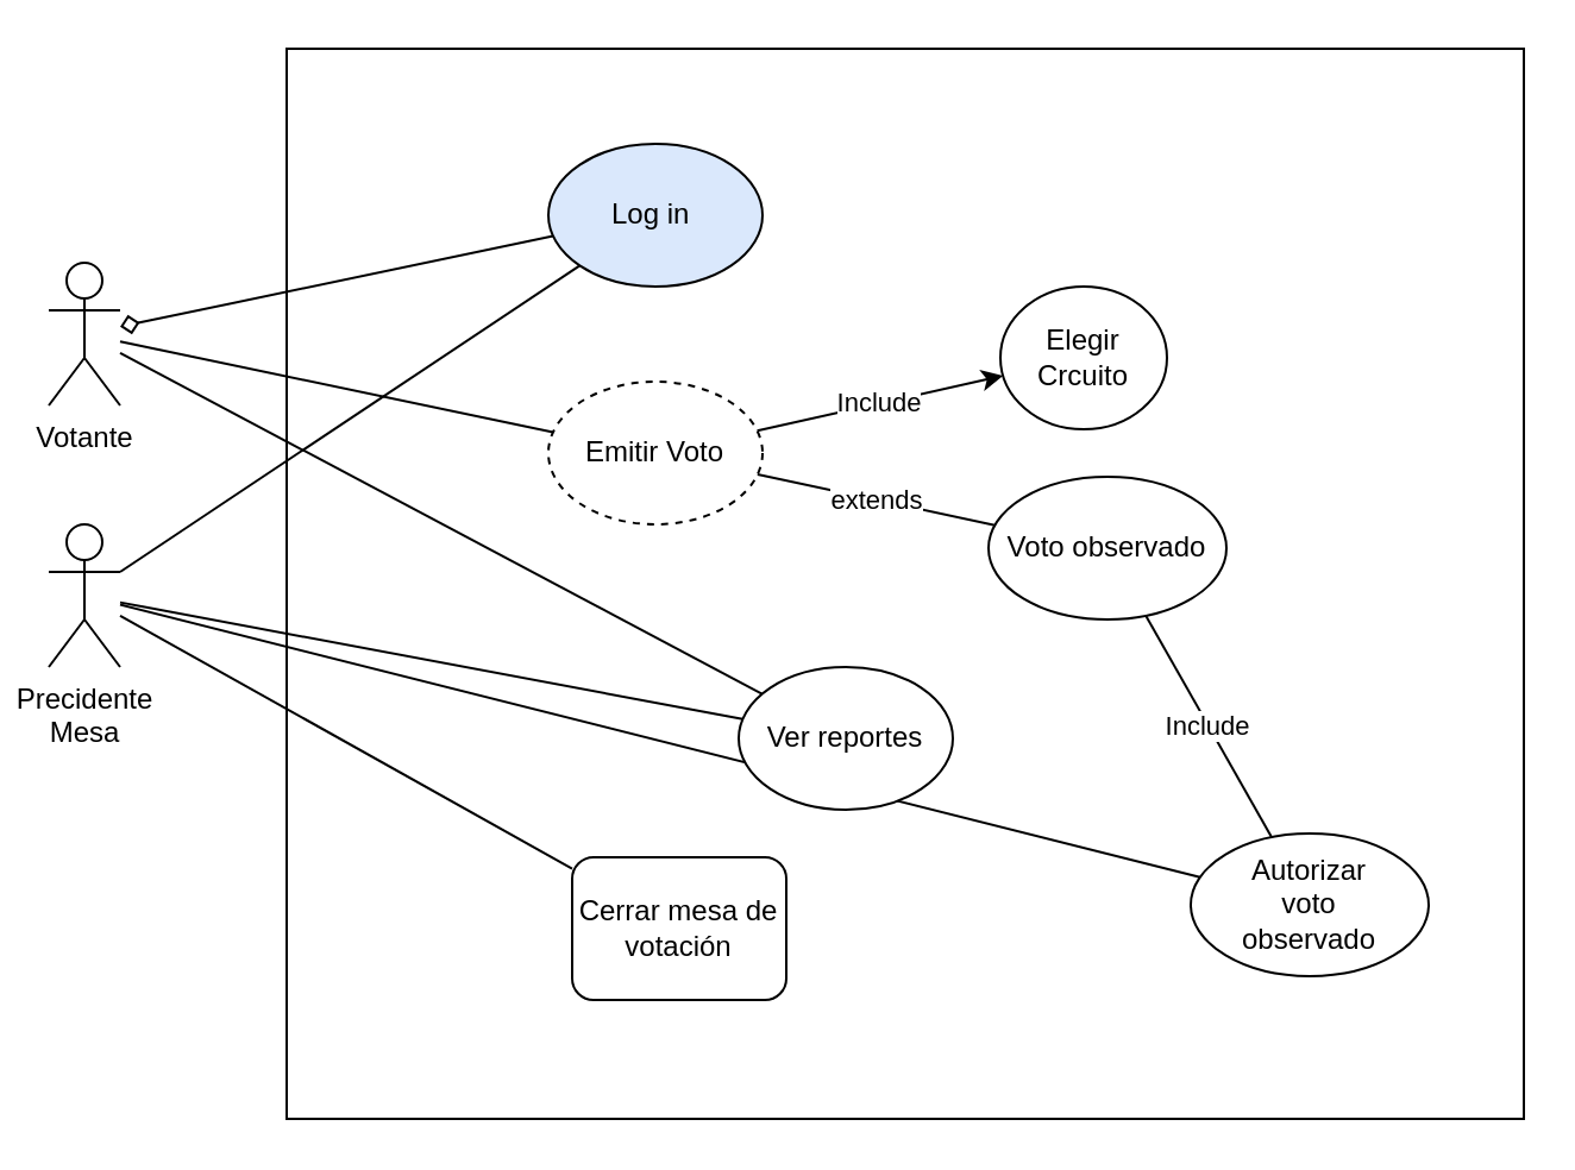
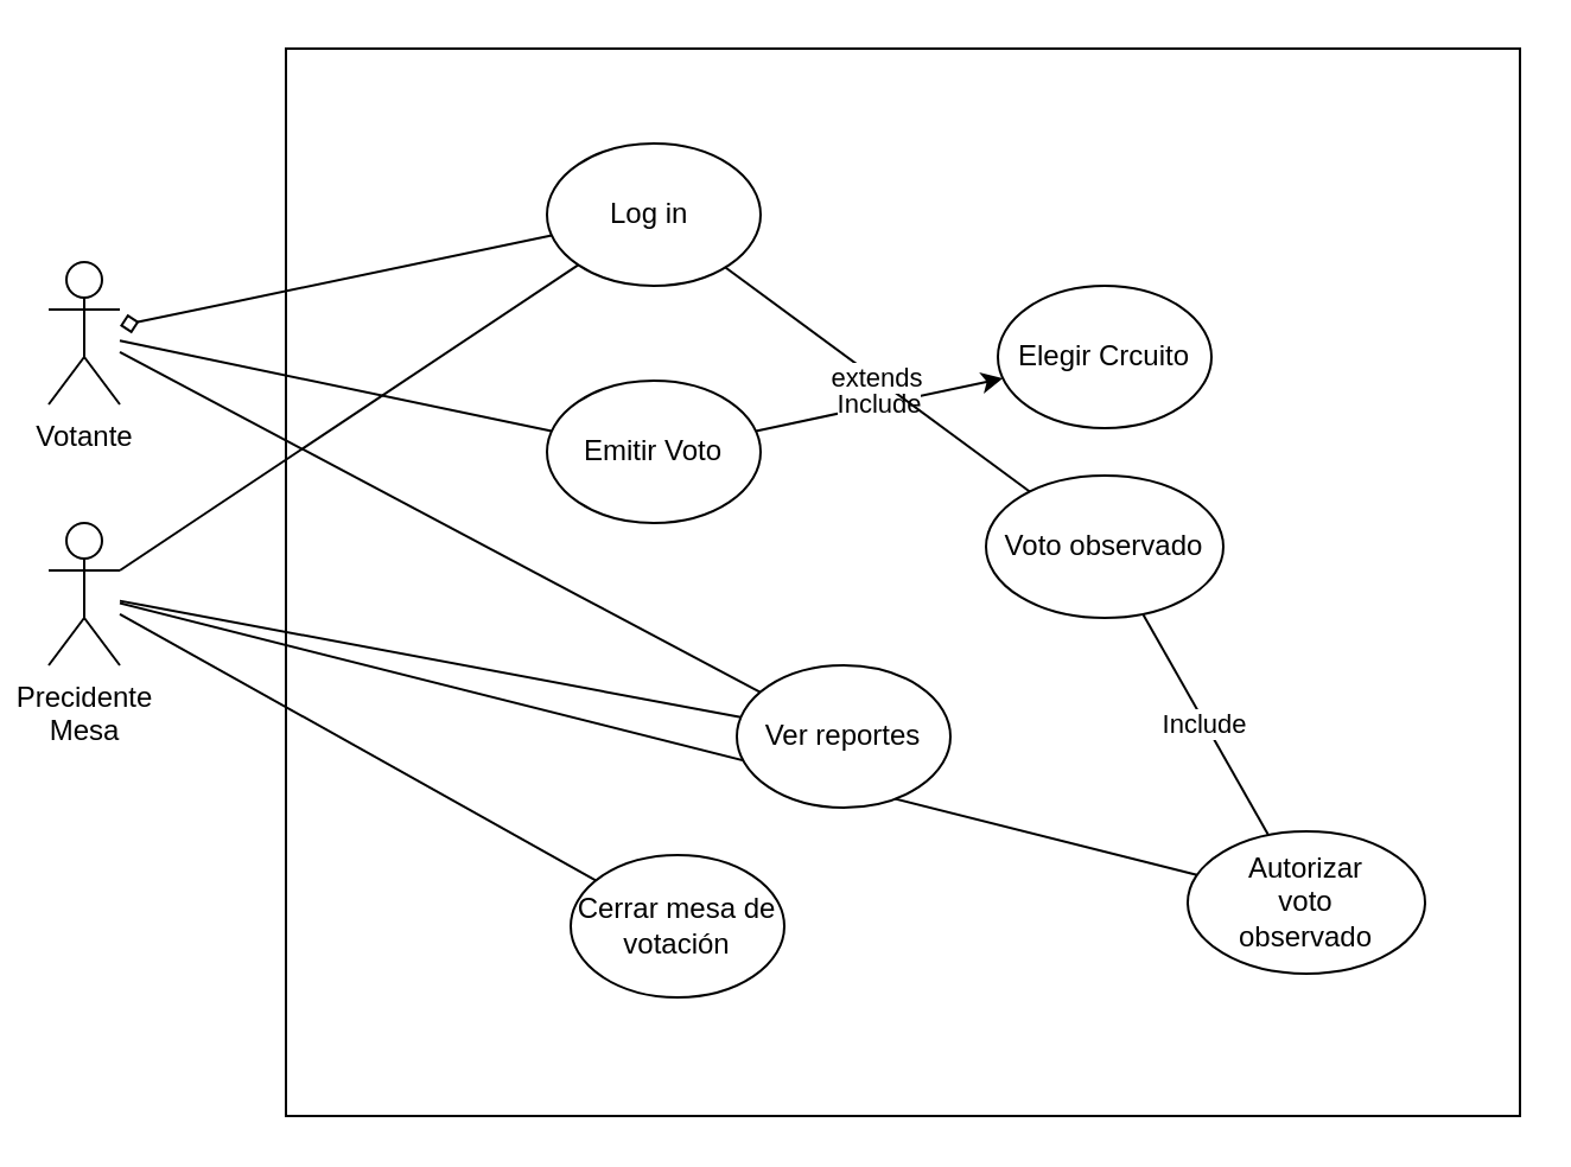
  <mxCell id="0" />
  <mxCell id="1" parent="0" />
  <mxCell id="2" value="" style="rounded=0;whiteSpace=wrap;html=1;fillColor=none;" vertex="1" parent="1"><mxGeometry x="120" y="20" width="520" height="450" as="geometry" /></mxCell>
  <mxCell id="3" style="edgeStyle=none;shape=connector;rounded=0;orthogonalLoop=1;jettySize=auto;html=1;strokeColor=default;align=center;verticalAlign=middle;fontFamily=Helvetica;fontSize=11;fontColor=default;labelBackgroundColor=default;startFill=0;endArrow=none;" edge="1" parent="1" source="4" target="21"><mxGeometry relative="1" as="geometry" /></mxCell>
  <mxCell id="4" value="Votante" style="shape=umlActor;verticalLabelPosition=bottom;verticalAlign=top;html=1;outlineConnect=0;" vertex="1" parent="1"><mxGeometry x="20" y="110" width="30" height="60" as="geometry" /></mxCell>
  <mxCell id="5" style="edgeStyle=none;html=1;endArrow=none;endFill=0;" edge="1" parent="1" source="9" target="14"><mxGeometry relative="1" as="geometry" /></mxCell>
  <mxCell id="6" style="edgeStyle=none;shape=connector;rounded=0;orthogonalLoop=1;jettySize=auto;html=1;strokeColor=default;align=center;verticalAlign=middle;fontFamily=Helvetica;fontSize=11;fontColor=default;labelBackgroundColor=default;startFill=0;endArrow=none;" edge="1" parent="1" source="9" target="19"><mxGeometry relative="1" as="geometry" /></mxCell>
  <mxCell id="7" style="edgeStyle=none;shape=connector;rounded=0;orthogonalLoop=1;jettySize=auto;html=1;strokeColor=default;align=center;verticalAlign=middle;fontFamily=Helvetica;fontSize=11;fontColor=default;labelBackgroundColor=default;startFill=0;endArrow=none;" edge="1" parent="1" source="9" target="20"><mxGeometry relative="1" as="geometry" /></mxCell>
  <mxCell id="8" style="edgeStyle=none;shape=connector;rounded=0;orthogonalLoop=1;jettySize=auto;html=1;strokeColor=default;align=center;verticalAlign=middle;fontFamily=Helvetica;fontSize=11;fontColor=default;labelBackgroundColor=default;startFill=0;endArrow=none;" edge="1" parent="1" source="9" target="21"><mxGeometry relative="1" as="geometry" /></mxCell>
  <mxCell id="9" value="Precidente&lt;div&gt;Mesa&lt;/div&gt;" style="shape=umlActor;verticalLabelPosition=bottom;verticalAlign=top;html=1;outlineConnect=0;" vertex="1" parent="1"><mxGeometry x="20" y="220" width="30" height="60" as="geometry" /></mxCell>
  <mxCell id="10" value="Include" style="edgeStyle=none;html=1;" edge="1" parent="1" source="12" target="15"><mxGeometry relative="1" as="geometry" /></mxCell>
  <mxCell id="11" style="edgeStyle=none;html=1;endArrow=none;endFill=0;" edge="1" parent="1" source="12" target="4"><mxGeometry relative="1" as="geometry" /></mxCell>
- <mxCell id="12" value="Emitir Voto" style="ellipse;whiteSpace=wrap;html=1;dashed=1;" vertex="1" parent="1"><mxGeometry x="230" y="160" width="90" height="60" as="geometry" /></mxCell>
+ <mxCell id="12" value="Emitir Voto" style="ellipse;whiteSpace=wrap;html=1;" vertex="1" parent="1"><mxGeometry x="230" y="160" width="90" height="60" as="geometry" /></mxCell>
  <mxCell id="13" style="edgeStyle=none;html=1;endArrow=diamond;endFill=0;" edge="1" parent="1" source="14" target="4"><mxGeometry relative="1" as="geometry" /></mxCell>
- <mxCell id="14" value="Log in&amp;nbsp;" style="ellipse;whiteSpace=wrap;html=1;fillColor=#dae8fc;" vertex="1" parent="1"><mxGeometry x="230" y="60" width="90" height="60" as="geometry" /></mxCell>
- <mxCell id="15" value="Elegir Crcuito" style="ellipse;whiteSpace=wrap;html=1;" vertex="1" parent="1"><mxGeometry x="420" y="120" width="70" height="60" as="geometry" /></mxCell>
- <mxCell id="16" value="extends" style="rounded=0;orthogonalLoop=1;jettySize=auto;html=1;endArrow=none;startFill=0;" edge="1" parent="1" source="17" target="12"><mxGeometry x="0.0" relative="1" as="geometry"><mxPoint as="offset" /></mxGeometry></mxCell>
+ <mxCell id="14" value="Log in&amp;nbsp;" style="ellipse;whiteSpace=wrap;html=1;" vertex="1" parent="1"><mxGeometry x="230" y="60" width="90" height="60" as="geometry" /></mxCell>
+ <mxCell id="15" value="Elegir Crcuito" style="ellipse;whiteSpace=wrap;html=1;" vertex="1" parent="1"><mxGeometry x="420" y="120" width="90" height="60" as="geometry" /></mxCell>
+ <mxCell id="16" value="extends" style="rounded=0;orthogonalLoop=1;jettySize=auto;html=1;endArrow=none;startFill=0;" edge="1" parent="1" source="17" target="14"><mxGeometry x="0.0" relative="1" as="geometry"><mxPoint as="offset" /></mxGeometry></mxCell>
  <mxCell id="17" value="Voto observado" style="ellipse;whiteSpace=wrap;html=1;" vertex="1" parent="1"><mxGeometry x="415" y="200" width="100" height="60" as="geometry" /></mxCell>
  <mxCell id="18" value="Include" style="rounded=0;orthogonalLoop=1;jettySize=auto;html=1;endArrow=none;startFill=0;" edge="1" parent="1" source="19" target="17"><mxGeometry relative="1" as="geometry" /></mxCell>
  <mxCell id="19" value="Autorizar&lt;div&gt;voto&lt;/div&gt;&lt;div&gt;observado&lt;/div&gt;" style="ellipse;whiteSpace=wrap;html=1;" vertex="1" parent="1"><mxGeometry x="500" y="350" width="100" height="60" as="geometry" /></mxCell>
- <mxCell id="20" value="Cerrar mesa de votación" style="whiteSpace=wrap;html=1;rounded=1;" vertex="1" parent="1"><mxGeometry x="240" y="360" width="90" height="60" as="geometry" /></mxCell>
+ <mxCell id="20" value="Cerrar mesa de votación" style="ellipse;whiteSpace=wrap;html=1;" vertex="1" parent="1"><mxGeometry x="240" y="360" width="90" height="60" as="geometry" /></mxCell>
  <mxCell id="21" value="Ver reportes" style="ellipse;whiteSpace=wrap;html=1;" vertex="1" parent="1"><mxGeometry x="310" y="280" width="90" height="60" as="geometry" /></mxCell>
